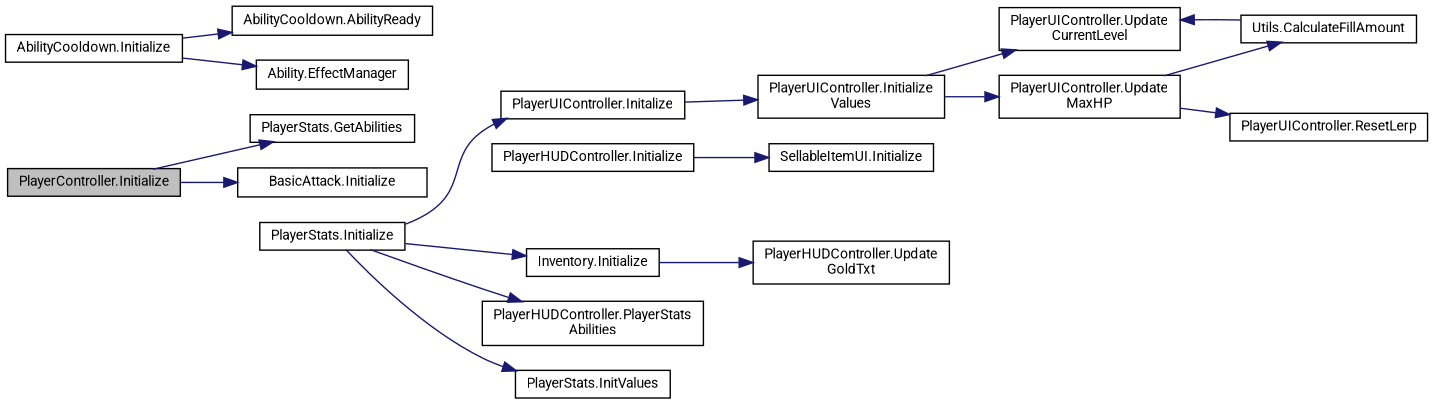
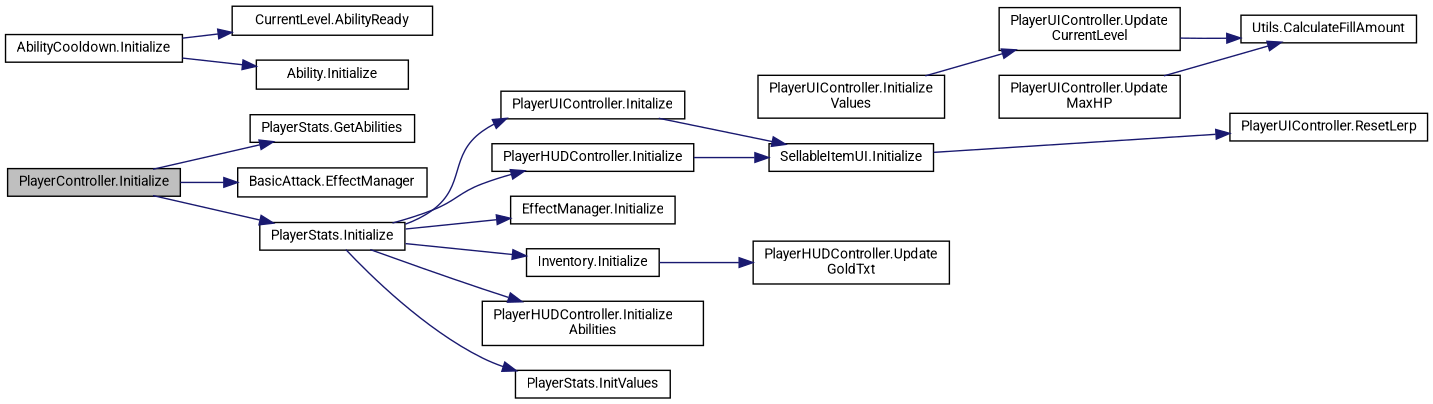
  digraph {
    fontname=Roboto
    rankdir=LR
    node [color=black fillcolor=white fontname=Roboto fontsize=10 shape=record style=filled]
    edge [color=midnightblue fontname=Roboto fontsize=10 labelfontname=Helvetica labelfontsize=10 style=solid]
    n1 [fillcolor=grey75 fontcolor=black height=0.2 label="PlayerController.Initialize" width=0.4]
    n2 [height=0.2 label="PlayerStats.GetAbilities" width=0.4]
-   n3 [height=0.2 label="BasicAttack.Initialize" width=0.4]
+   n3 [height=0.2 label="BasicAttack.EffectManager" width=0.4]
    n4 [height=0.2 label="PlayerStats.Initialize" width=0.4]
    n5 [height=0.2 label="PlayerUIController.Initalize" width=0.4]
    n6 [height=0.2 label="PlayerHUDController.Initialize" width=0.4]
+   n7 [height=0.2 label="EffectManager.Initialize" width=0.4]
    n8 [height=0.2 label="Inventory.Initialize" width=0.4]
-   n9 [height=0.2 label="PlayerHUDController.PlayerStats\lAbilities" width=0.4]
+   n9 [height=0.2 label="PlayerHUDController.Initialize\lAbilities" width=0.4]
    n10 [height=0.2 label="PlayerStats.InitValues" width=0.4]
    n11 [height=0.2 label="PlayerUIController.Initialize\lValues" width=0.4]
    n12 [height=0.2 label="SellableItemUI.Initialize" width=0.4]
    n13 [height=0.2 label="PlayerHUDController.Update\lGoldTxt" width=0.4]
    n14 [height=0.2 label="PlayerUIController.Update\lCurrentLevel" width=0.4]
    n15 [height=0.2 label="PlayerUIController.Update\lMaxHP" width=0.4]
    n16 [height=0.2 label="Utils.CalculateFillAmount" width=0.4]
    n17 [height=0.2 label="PlayerUIController.ResetLerp" width=0.4]
    n18 [height=0.2 label="AbilityCooldown.Initialize" width=0.4]
-   n19 [height=0.2 label="AbilityCooldown.AbilityReady" width=0.4]
-   n20 [height=0.2 label="Ability.EffectManager" width=0.4]
+   n19 [height=0.2 label="CurrentLevel.AbilityReady" width=0.4]
+   n20 [height=0.2 label="Ability.Initialize" width=0.4]
    n1 -> n2
    n1 -> n3
+   n1 -> n4
    n4 -> n5
+   n4 -> n6
+   n4 -> n7
    n4 -> n8
    n4 -> n9
    n4 -> n10
-   n5 -> n11
+   n5 -> n12
    n6 -> n12
    n8 -> n13
    n11 -> n14
-   n11 -> n15
-   n16 -> n14
+   n14 -> n16
    n15 -> n16
-   n15 -> n17
+   n12 -> n17
    n18 -> n19
    n18 -> n20
  }
